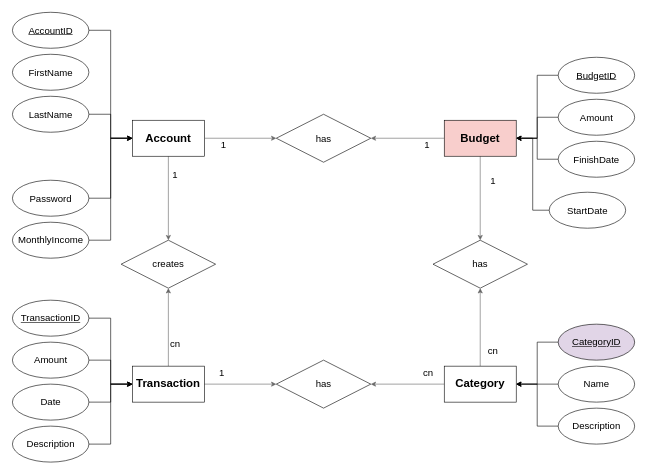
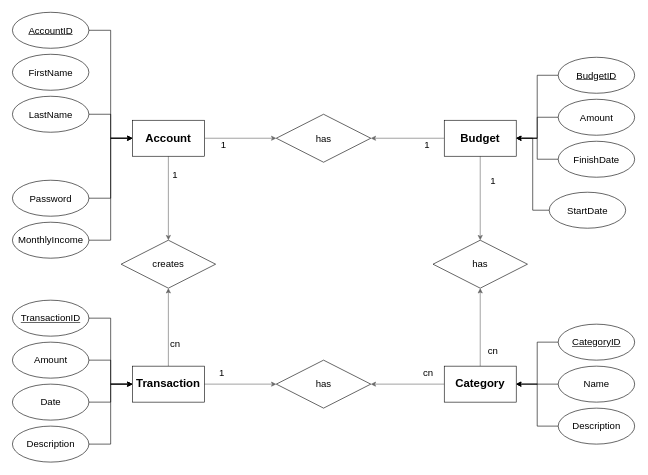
  <mxCell id="0" />
  <mxCell id="1" parent="0" />
  <mxCell id="2" style="rounded=0;orthogonalLoop=1;jettySize=auto;html=1;exitX=0.5;exitY=1;exitDx=0;exitDy=0;entryX=0.5;entryY=0;entryDx=0;entryDy=0;strokeColor=#666666;fillColor=#f5f5f5;gradientColor=#b3b3b3;" parent="1" source="4" target="47" edge="1"><mxGeometry relative="1" as="geometry" /></mxCell>
  <mxCell id="3" value="1" style="edgeLabel;html=1;align=center;verticalAlign=middle;resizable=0;points=[];fontSize=16;" parent="2" vertex="1" connectable="0"><mxGeometry x="-0.557" y="1" relative="1" as="geometry"><mxPoint x="9" y="-1" as="offset" /></mxGeometry></mxCell>
  <mxCell id="4" value="&lt;font style=&quot;font-size: 19px;&quot;&gt;&lt;b&gt;Account&lt;/b&gt;&lt;/font&gt;" style="rounded=0;whiteSpace=wrap;html=1;" parent="1" vertex="1"><mxGeometry x="220" y="200" width="120" height="60" as="geometry" /></mxCell>
  <mxCell id="5" style="rounded=0;orthogonalLoop=1;jettySize=auto;html=1;exitX=0;exitY=0.5;exitDx=0;exitDy=0;entryX=1;entryY=0.5;entryDx=0;entryDy=0;strokeColor=#666666;fillColor=#f5f5f5;gradientColor=#b3b3b3;" parent="1" source="9" target="48" edge="1"><mxGeometry relative="1" as="geometry" /></mxCell>
  <mxCell id="6" value="cn" style="edgeLabel;html=1;align=center;verticalAlign=middle;resizable=0;points=[];fontSize=16;" parent="5" vertex="1" connectable="0"><mxGeometry x="-0.549" y="-3" relative="1" as="geometry"><mxPoint y="-17" as="offset" /></mxGeometry></mxCell>
  <mxCell id="7" style="rounded=0;orthogonalLoop=1;jettySize=auto;html=1;exitX=0.5;exitY=0;exitDx=0;exitDy=0;entryX=0.5;entryY=1;entryDx=0;entryDy=0;strokeColor=#666666;fillColor=#f5f5f5;gradientColor=#b3b3b3;" parent="1" source="9" target="49" edge="1"><mxGeometry relative="1" as="geometry" /></mxCell>
  <mxCell id="8" value="cn" style="edgeLabel;html=1;align=center;verticalAlign=middle;resizable=0;points=[];fontSize=16;" parent="7" vertex="1" connectable="0"><mxGeometry x="-0.598" relative="1" as="geometry"><mxPoint x="20" as="offset" /></mxGeometry></mxCell>
  <mxCell id="9" value="&lt;font style=&quot;font-size: 19px;&quot;&gt;&lt;b&gt;Category&lt;/b&gt;&lt;/font&gt;" style="rounded=0;whiteSpace=wrap;html=1;" parent="1" vertex="1"><mxGeometry x="740" y="610" width="120" height="60" as="geometry" /></mxCell>
  <mxCell id="10" style="rounded=0;orthogonalLoop=1;jettySize=auto;html=1;exitX=0.5;exitY=0;exitDx=0;exitDy=0;entryX=0.5;entryY=1;entryDx=0;entryDy=0;strokeColor=#666666;fillColor=#f5f5f5;gradientColor=#b3b3b3;" parent="1" source="14" target="47" edge="1"><mxGeometry relative="1" as="geometry" /></mxCell>
  <mxCell id="11" value="cn" style="edgeLabel;html=1;align=center;verticalAlign=middle;resizable=0;points=[];fontSize=16;" parent="10" vertex="1" connectable="0"><mxGeometry x="-0.701" y="-1" relative="1" as="geometry"><mxPoint x="9" y="-20" as="offset" /></mxGeometry></mxCell>
  <mxCell id="12" style="rounded=0;orthogonalLoop=1;jettySize=auto;html=1;exitX=1;exitY=0.5;exitDx=0;exitDy=0;entryX=0;entryY=0.5;entryDx=0;entryDy=0;strokeColor=#666666;fillColor=#f5f5f5;gradientColor=#b3b3b3;" parent="1" source="14" target="48" edge="1"><mxGeometry relative="1" as="geometry" /></mxCell>
  <mxCell id="13" value="1" style="edgeLabel;html=1;align=center;verticalAlign=middle;resizable=0;points=[];fontSize=16;" parent="12" vertex="1" connectable="0"><mxGeometry x="-0.541" y="4" relative="1" as="geometry"><mxPoint y="-16" as="offset" /></mxGeometry></mxCell>
  <mxCell id="14" value="&lt;font style=&quot;font-size: 19px;&quot;&gt;&lt;b&gt;Transaction&lt;/b&gt;&lt;/font&gt;" style="rounded=0;whiteSpace=wrap;html=1;" parent="1" vertex="1"><mxGeometry x="220" y="610" width="120" height="60" as="geometry" /></mxCell>
  <mxCell id="15" style="rounded=0;orthogonalLoop=1;jettySize=auto;html=1;exitX=0.5;exitY=1;exitDx=0;exitDy=0;entryX=0.5;entryY=0;entryDx=0;entryDy=0;strokeColor=#666666;fillColor=#f5f5f5;gradientColor=#b3b3b3;" parent="1" source="17" target="49" edge="1"><mxGeometry relative="1" as="geometry" /></mxCell>
  <mxCell id="16" value="1" style="edgeLabel;html=1;align=center;verticalAlign=middle;resizable=0;points=[];fontSize=16;" parent="15" vertex="1" connectable="0"><mxGeometry x="-0.495" relative="1" as="geometry"><mxPoint x="20" y="4" as="offset" /></mxGeometry></mxCell>
- <mxCell id="17" value="&lt;font style=&quot;font-size: 19px;&quot;&gt;&lt;b&gt;Budget&lt;/b&gt;&lt;/font&gt;" style="rounded=0;whiteSpace=wrap;html=1;fillColor=#f8cecc;" parent="1" vertex="1"><mxGeometry x="740" y="200" width="120" height="60" as="geometry" /></mxCell>
+ <mxCell id="17" value="&lt;font style=&quot;font-size: 19px;&quot;&gt;&lt;b&gt;Budget&lt;/b&gt;&lt;/font&gt;" style="rounded=0;whiteSpace=wrap;html=1;" parent="1" vertex="1"><mxGeometry x="740" y="200" width="120" height="60" as="geometry" /></mxCell>
  <mxCell id="18" style="edgeStyle=orthogonalEdgeStyle;rounded=0;orthogonalLoop=1;jettySize=auto;html=1;exitX=1;exitY=0.5;exitDx=0;exitDy=0;entryX=0;entryY=0.5;entryDx=0;entryDy=0;" parent="1" source="19" target="4" edge="1"><mxGeometry relative="1" as="geometry" /></mxCell>
  <mxCell id="19" value="&lt;u&gt;AccountID&lt;/u&gt;" style="ellipse;whiteSpace=wrap;html=1;fontSize=16;" parent="1" vertex="1"><mxGeometry x="20" y="20" width="127.5" height="60" as="geometry" /></mxCell>
  <mxCell id="20" style="edgeStyle=orthogonalEdgeStyle;rounded=0;orthogonalLoop=1;jettySize=auto;html=1;exitX=1;exitY=0.5;exitDx=0;exitDy=0;entryX=0;entryY=0.5;entryDx=0;entryDy=0;" parent="1" source="21" target="14" edge="1"><mxGeometry relative="1" as="geometry" /></mxCell>
  <mxCell id="21" value="&lt;u&gt;TransactionID&lt;/u&gt;" style="ellipse;whiteSpace=wrap;html=1;fontSize=16;" parent="1" vertex="1"><mxGeometry x="20" y="500" width="127.5" height="60" as="geometry" /></mxCell>
  <mxCell id="22" value="FirstName" style="ellipse;whiteSpace=wrap;html=1;fontSize=16;" parent="1" vertex="1"><mxGeometry x="20" y="90" width="127.5" height="60" as="geometry" /></mxCell>
  <mxCell id="23" style="edgeStyle=orthogonalEdgeStyle;rounded=0;orthogonalLoop=1;jettySize=auto;html=1;exitX=1;exitY=0.5;exitDx=0;exitDy=0;entryX=0;entryY=0.5;entryDx=0;entryDy=0;" parent="1" source="24" target="4" edge="1"><mxGeometry relative="1" as="geometry" /></mxCell>
  <mxCell id="24" value="LastName" style="ellipse;whiteSpace=wrap;html=1;fontSize=16;" parent="1" vertex="1"><mxGeometry x="20" y="160" width="127.5" height="60" as="geometry" /></mxCell>
  <mxCell id="25" style="edgeStyle=orthogonalEdgeStyle;rounded=0;orthogonalLoop=1;jettySize=auto;html=1;exitX=1;exitY=0.5;exitDx=0;exitDy=0;entryX=0;entryY=0.5;entryDx=0;entryDy=0;" parent="1" source="26" target="4" edge="1"><mxGeometry relative="1" as="geometry" /></mxCell>
  <mxCell id="26" value="Password" style="ellipse;whiteSpace=wrap;html=1;fontSize=16;" parent="1" vertex="1"><mxGeometry x="20" y="300" width="127.5" height="60" as="geometry" /></mxCell>
  <mxCell id="27" style="edgeStyle=orthogonalEdgeStyle;rounded=0;orthogonalLoop=1;jettySize=auto;html=1;exitX=1;exitY=0.5;exitDx=0;exitDy=0;entryX=0;entryY=0.5;entryDx=0;entryDy=0;" parent="1" source="28" target="4" edge="1"><mxGeometry relative="1" as="geometry" /></mxCell>
  <mxCell id="28" value="MonthlyIncome" style="ellipse;whiteSpace=wrap;html=1;fontSize=16;" parent="1" vertex="1"><mxGeometry x="20" y="370" width="127.5" height="60" as="geometry" /></mxCell>
  <mxCell id="29" style="edgeStyle=orthogonalEdgeStyle;rounded=0;orthogonalLoop=1;jettySize=auto;html=1;exitX=1;exitY=0.5;exitDx=0;exitDy=0;entryX=0;entryY=0.5;entryDx=0;entryDy=0;" parent="1" source="30" target="14" edge="1"><mxGeometry relative="1" as="geometry" /></mxCell>
  <mxCell id="30" value="Amount" style="ellipse;whiteSpace=wrap;html=1;fontSize=16;" parent="1" vertex="1"><mxGeometry x="20" y="570" width="127.5" height="60" as="geometry" /></mxCell>
  <mxCell id="31" style="edgeStyle=orthogonalEdgeStyle;rounded=0;orthogonalLoop=1;jettySize=auto;html=1;exitX=1;exitY=0.5;exitDx=0;exitDy=0;entryX=0;entryY=0.5;entryDx=0;entryDy=0;" parent="1" source="32" target="14" edge="1"><mxGeometry relative="1" as="geometry" /></mxCell>
  <mxCell id="32" value="Date" style="ellipse;whiteSpace=wrap;html=1;fontSize=16;" parent="1" vertex="1"><mxGeometry x="20" y="640" width="127.5" height="60" as="geometry" /></mxCell>
  <mxCell id="33" style="edgeStyle=orthogonalEdgeStyle;rounded=0;orthogonalLoop=1;jettySize=auto;html=1;exitX=1;exitY=0.5;exitDx=0;exitDy=0;entryX=0;entryY=0.5;entryDx=0;entryDy=0;" parent="1" source="34" target="14" edge="1"><mxGeometry relative="1" as="geometry" /></mxCell>
  <mxCell id="34" value="Description" style="ellipse;whiteSpace=wrap;html=1;fontSize=16;" parent="1" vertex="1"><mxGeometry x="20" y="710" width="127.5" height="60" as="geometry" /></mxCell>
  <mxCell id="35" style="edgeStyle=orthogonalEdgeStyle;rounded=0;orthogonalLoop=1;jettySize=auto;html=1;exitX=0;exitY=0.5;exitDx=0;exitDy=0;entryX=1;entryY=0.5;entryDx=0;entryDy=0;" parent="1" source="36" target="9" edge="1"><mxGeometry relative="1" as="geometry" /></mxCell>
- <mxCell id="36" value="&lt;u&gt;CategoryID&lt;/u&gt;" style="ellipse;whiteSpace=wrap;html=1;fontSize=16;fillColor=#e1d5e7;" parent="1" vertex="1"><mxGeometry x="930" y="540" width="127.5" height="60" as="geometry" /></mxCell>
+ <mxCell id="36" value="&lt;u&gt;CategoryID&lt;/u&gt;" style="ellipse;whiteSpace=wrap;html=1;fontSize=16;" parent="1" vertex="1"><mxGeometry x="930" y="540" width="127.5" height="60" as="geometry" /></mxCell>
  <mxCell id="37" style="edgeStyle=orthogonalEdgeStyle;rounded=0;orthogonalLoop=1;jettySize=auto;html=1;exitX=0;exitY=0.5;exitDx=0;exitDy=0;entryX=1;entryY=0.5;entryDx=0;entryDy=0;" parent="1" source="38" target="9" edge="1"><mxGeometry relative="1" as="geometry" /></mxCell>
  <mxCell id="38" value="Name" style="ellipse;whiteSpace=wrap;html=1;fontSize=16;" parent="1" vertex="1"><mxGeometry x="930" y="610" width="127.5" height="60" as="geometry" /></mxCell>
  <mxCell id="39" style="edgeStyle=orthogonalEdgeStyle;rounded=0;orthogonalLoop=1;jettySize=auto;html=1;exitX=0;exitY=0.5;exitDx=0;exitDy=0;entryX=1;entryY=0.5;entryDx=0;entryDy=0;" parent="1" source="40" target="9" edge="1"><mxGeometry relative="1" as="geometry" /></mxCell>
  <mxCell id="40" value="Description" style="ellipse;whiteSpace=wrap;html=1;fontSize=16;" parent="1" vertex="1"><mxGeometry x="930" y="680" width="127.5" height="60" as="geometry" /></mxCell>
  <mxCell id="41" style="edgeStyle=orthogonalEdgeStyle;rounded=0;orthogonalLoop=1;jettySize=auto;html=1;exitX=0;exitY=0.5;exitDx=0;exitDy=0;entryX=1;entryY=0.5;entryDx=0;entryDy=0;" parent="1" source="42" target="17" edge="1"><mxGeometry relative="1" as="geometry" /></mxCell>
  <mxCell id="42" value="&lt;u&gt;BudgetID&lt;/u&gt;" style="ellipse;whiteSpace=wrap;html=1;fontSize=16;" parent="1" vertex="1"><mxGeometry x="930" y="95" width="127.5" height="60" as="geometry" /></mxCell>
  <mxCell id="43" style="edgeStyle=orthogonalEdgeStyle;rounded=0;orthogonalLoop=1;jettySize=auto;html=1;exitX=0;exitY=0.5;exitDx=0;exitDy=0;entryX=1;entryY=0.5;entryDx=0;entryDy=0;" parent="1" source="44" target="17" edge="1"><mxGeometry relative="1" as="geometry" /></mxCell>
  <mxCell id="44" value="Amount" style="ellipse;whiteSpace=wrap;html=1;fontSize=16;" parent="1" vertex="1"><mxGeometry x="930" y="165" width="127.5" height="60" as="geometry" /></mxCell>
  <mxCell id="45" style="edgeStyle=orthogonalEdgeStyle;rounded=0;orthogonalLoop=1;jettySize=auto;html=1;exitX=0;exitY=0.5;exitDx=0;exitDy=0;entryX=1;entryY=0.5;entryDx=0;entryDy=0;" parent="1" source="46" target="17" edge="1"><mxGeometry relative="1" as="geometry" /></mxCell>
  <mxCell id="46" value="FinishDate" style="ellipse;whiteSpace=wrap;html=1;fontSize=16;" parent="1" vertex="1"><mxGeometry x="930" y="235" width="127.5" height="60" as="geometry" /></mxCell>
  <mxCell id="47" value="&lt;font style=&quot;font-size: 16px;&quot;&gt;creates&lt;/font&gt;" style="rhombus;whiteSpace=wrap;html=1;" parent="1" vertex="1"><mxGeometry x="201.25" y="400" width="157.5" height="80" as="geometry" /></mxCell>
  <mxCell id="48" value="&lt;font style=&quot;font-size: 16px;&quot;&gt;has&lt;/font&gt;" style="rhombus;whiteSpace=wrap;html=1;" parent="1" vertex="1"><mxGeometry x="460" y="600" width="157.5" height="80" as="geometry" /></mxCell>
  <mxCell id="49" value="&lt;font style=&quot;font-size: 16px;&quot;&gt;has&lt;/font&gt;" style="rhombus;whiteSpace=wrap;html=1;" parent="1" vertex="1"><mxGeometry x="721.25" y="400" width="157.5" height="80" as="geometry" /></mxCell>
  <mxCell id="50" value="&lt;font style=&quot;font-size: 16px;&quot;&gt;has&lt;/font&gt;" style="rhombus;whiteSpace=wrap;html=1;" parent="1" vertex="1"><mxGeometry x="460" y="190" width="157.5" height="80" as="geometry" /></mxCell>
  <mxCell id="51" style="rounded=0;orthogonalLoop=1;jettySize=auto;html=1;exitX=0;exitY=0.5;exitDx=0;exitDy=0;entryX=1;entryY=0.5;entryDx=0;entryDy=0;strokeColor=#666666;fillColor=#f5f5f5;gradientColor=#b3b3b3;" parent="1" source="17" target="50" edge="1"><mxGeometry relative="1" as="geometry"><mxPoint x="690" y="265" as="sourcePoint" /><mxPoint x="690" y="405" as="targetPoint" /></mxGeometry></mxCell>
  <mxCell id="52" value="1" style="edgeLabel;html=1;align=center;verticalAlign=middle;resizable=0;points=[];fontSize=16;" parent="51" vertex="1" connectable="0"><mxGeometry x="-0.495" relative="1" as="geometry"><mxPoint x="1" y="10" as="offset" /></mxGeometry></mxCell>
  <mxCell id="53" style="rounded=0;orthogonalLoop=1;jettySize=auto;html=1;exitX=1;exitY=0.5;exitDx=0;exitDy=0;entryX=0;entryY=0.5;entryDx=0;entryDy=0;strokeColor=#666666;fillColor=#f5f5f5;gradientColor=#b3b3b3;" parent="1" source="4" target="50" edge="1"><mxGeometry relative="1" as="geometry"><mxPoint x="552" y="310" as="sourcePoint" /><mxPoint x="430" y="310" as="targetPoint" /></mxGeometry></mxCell>
  <mxCell id="54" value="1" style="edgeLabel;html=1;align=center;verticalAlign=middle;resizable=0;points=[];fontSize=16;" parent="53" vertex="1" connectable="0"><mxGeometry x="-0.495" relative="1" as="geometry"><mxPoint x="1" y="10" as="offset" /></mxGeometry></mxCell>
  <mxCell id="55" style="edgeStyle=orthogonalEdgeStyle;rounded=0;orthogonalLoop=1;jettySize=auto;html=1;exitX=0;exitY=0.5;exitDx=0;exitDy=0;entryX=1;entryY=0.5;entryDx=0;entryDy=0;" edge="1" parent="1" source="56" target="17"><mxGeometry relative="1" as="geometry" /></mxCell>
  <mxCell id="56" value="StartDate" style="ellipse;whiteSpace=wrap;html=1;fontSize=16;" vertex="1" parent="1"><mxGeometry x="915" y="320" width="127.5" height="60" as="geometry" /></mxCell>
